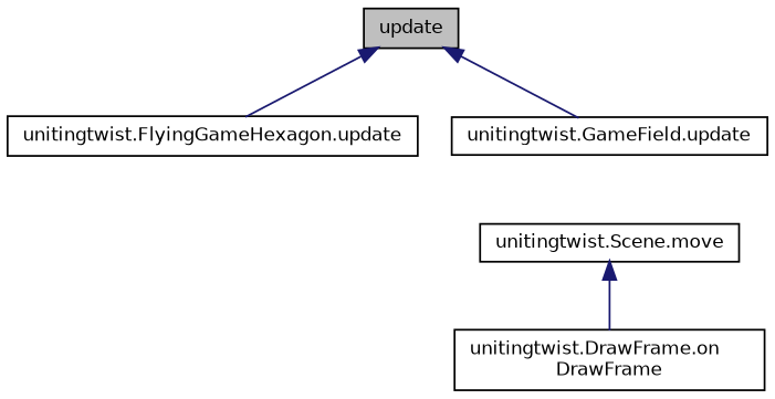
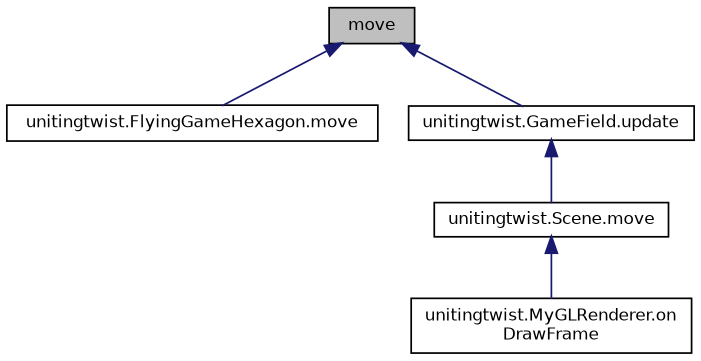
  digraph {
    rankdir=TB
    node [color=black fillcolor=white fontname=Helvetica fontsize=10 shape=record style=filled]
    edge [color=midnightblue dir=back fontname=Helvetica fontsize=10 labelfontname=Helvetica labelfontsize=10 style=solid]
-   n1 [fillcolor=grey75 fontcolor=black height=0.2 label=update width=0.4]
-   n2 [height=0.2 label="unitingtwist.FlyingGameHexagon.update" width=0.4]
+   n1 [fillcolor=grey75 fontcolor=black height=0.2 label=move width=0.4]
+   n2 [height=0.2 label="unitingtwist.FlyingGameHexagon.move" width=0.4]
    n3 [height=0.2 label="unitingtwist.GameField.update" width=0.4]
    n4 [height=0.2 label="unitingtwist.Scene.move" width=0.4]
-   n5 [height=0.2 label="unitingtwist.DrawFrame.on\lDrawFrame" width=0.4]
+   n5 [height=0.2 label="unitingtwist.MyGLRenderer.on\lDrawFrame" width=0.4]
    n1 -> n2
    n1 -> n3
+   n3 -> n4
    n4 -> n5
  }
